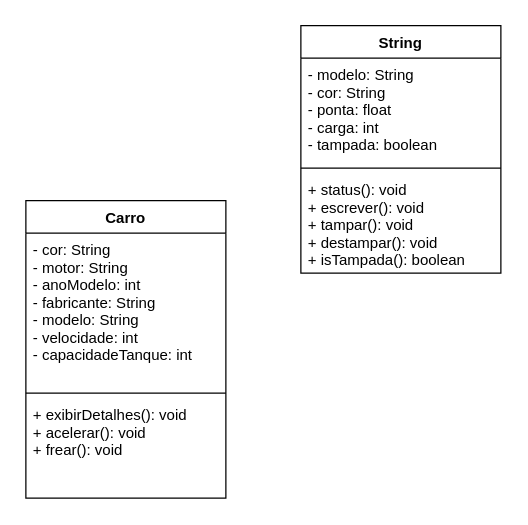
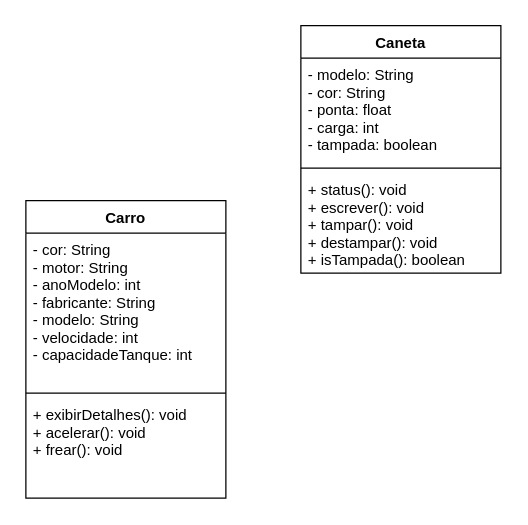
  <mxCell id="0" />
  <mxCell id="1" parent="0" />
  <mxCell id="2" value="Carro" style="swimlane;fontStyle=1;align=center;verticalAlign=top;childLayout=stackLayout;horizontal=1;startSize=26;horizontalStack=0;resizeParent=1;resizeParentMax=0;resizeLast=0;collapsible=1;marginBottom=0;" parent="1" vertex="1"><mxGeometry x="20" y="160" width="160" height="238" as="geometry" /></mxCell>
  <mxCell id="3" value="- cor: String&#10;- motor: String&#10;- anoModelo: int&#10;- fabricante: String&#10;- modelo: String&#10;- velocidade: int&#10;- capacidadeTanque: int&#10; " style="text;strokeColor=none;fillColor=none;align=left;verticalAlign=top;spacingLeft=4;spacingRight=4;overflow=hidden;rotatable=0;points=[[0,0.5],[1,0.5]];portConstraint=eastwest;" parent="2" vertex="1"><mxGeometry y="26" width="160" height="124" as="geometry" /></mxCell>
  <mxCell id="4" value="" style="line;strokeWidth=1;fillColor=none;align=left;verticalAlign=middle;spacingTop=-1;spacingLeft=3;spacingRight=3;rotatable=0;labelPosition=right;points=[];portConstraint=eastwest;strokeColor=inherit;" parent="2" vertex="1"><mxGeometry y="150" width="160" height="8" as="geometry" /></mxCell>
  <mxCell id="5" value="+ exibirDetalhes(): void&#10;+ acelerar(): void&#10;+ frear(): void" style="text;strokeColor=none;fillColor=none;align=left;verticalAlign=top;spacingLeft=4;spacingRight=4;overflow=hidden;rotatable=0;points=[[0,0.5],[1,0.5]];portConstraint=eastwest;" parent="2" vertex="1"><mxGeometry y="158" width="160" height="80" as="geometry" /></mxCell>
- <mxCell id="6" value="String" style="swimlane;fontStyle=1;align=center;verticalAlign=top;childLayout=stackLayout;horizontal=1;startSize=26;horizontalStack=0;resizeParent=1;resizeParentMax=0;resizeLast=0;collapsible=1;marginBottom=0;" vertex="1" parent="1"><mxGeometry x="240" y="20" width="160" height="198" as="geometry" /></mxCell>
+ <mxCell id="6" value="Caneta" style="swimlane;fontStyle=1;align=center;verticalAlign=top;childLayout=stackLayout;horizontal=1;startSize=26;horizontalStack=0;resizeParent=1;resizeParentMax=0;resizeLast=0;collapsible=1;marginBottom=0;" vertex="1" parent="1"><mxGeometry x="240" y="20" width="160" height="198" as="geometry" /></mxCell>
  <mxCell id="7" value="- modelo: String&#10;- cor: String&#10;- ponta: float&#10;- carga: int&#10;- tampada: boolean&#10;" style="text;strokeColor=none;fillColor=none;align=left;verticalAlign=top;spacingLeft=4;spacingRight=4;overflow=hidden;rotatable=0;points=[[0,0.5],[1,0.5]];portConstraint=eastwest;" vertex="1" parent="6"><mxGeometry y="26" width="160" height="84" as="geometry" /></mxCell>
  <mxCell id="8" value="" style="line;strokeWidth=1;fillColor=none;align=left;verticalAlign=middle;spacingTop=-1;spacingLeft=3;spacingRight=3;rotatable=0;labelPosition=right;points=[];portConstraint=eastwest;strokeColor=inherit;" vertex="1" parent="6"><mxGeometry y="110" width="160" height="8" as="geometry" /></mxCell>
  <mxCell id="9" value="+ status(): void&#10;+ escrever(): void&#10;+ tampar(): void&#10;+ destampar(): void&#10;+ isTampada(): boolean" style="text;strokeColor=none;fillColor=none;align=left;verticalAlign=top;spacingLeft=4;spacingRight=4;overflow=hidden;rotatable=0;points=[[0,0.5],[1,0.5]];portConstraint=eastwest;" vertex="1" parent="6"><mxGeometry y="118" width="160" height="80" as="geometry" /></mxCell>
